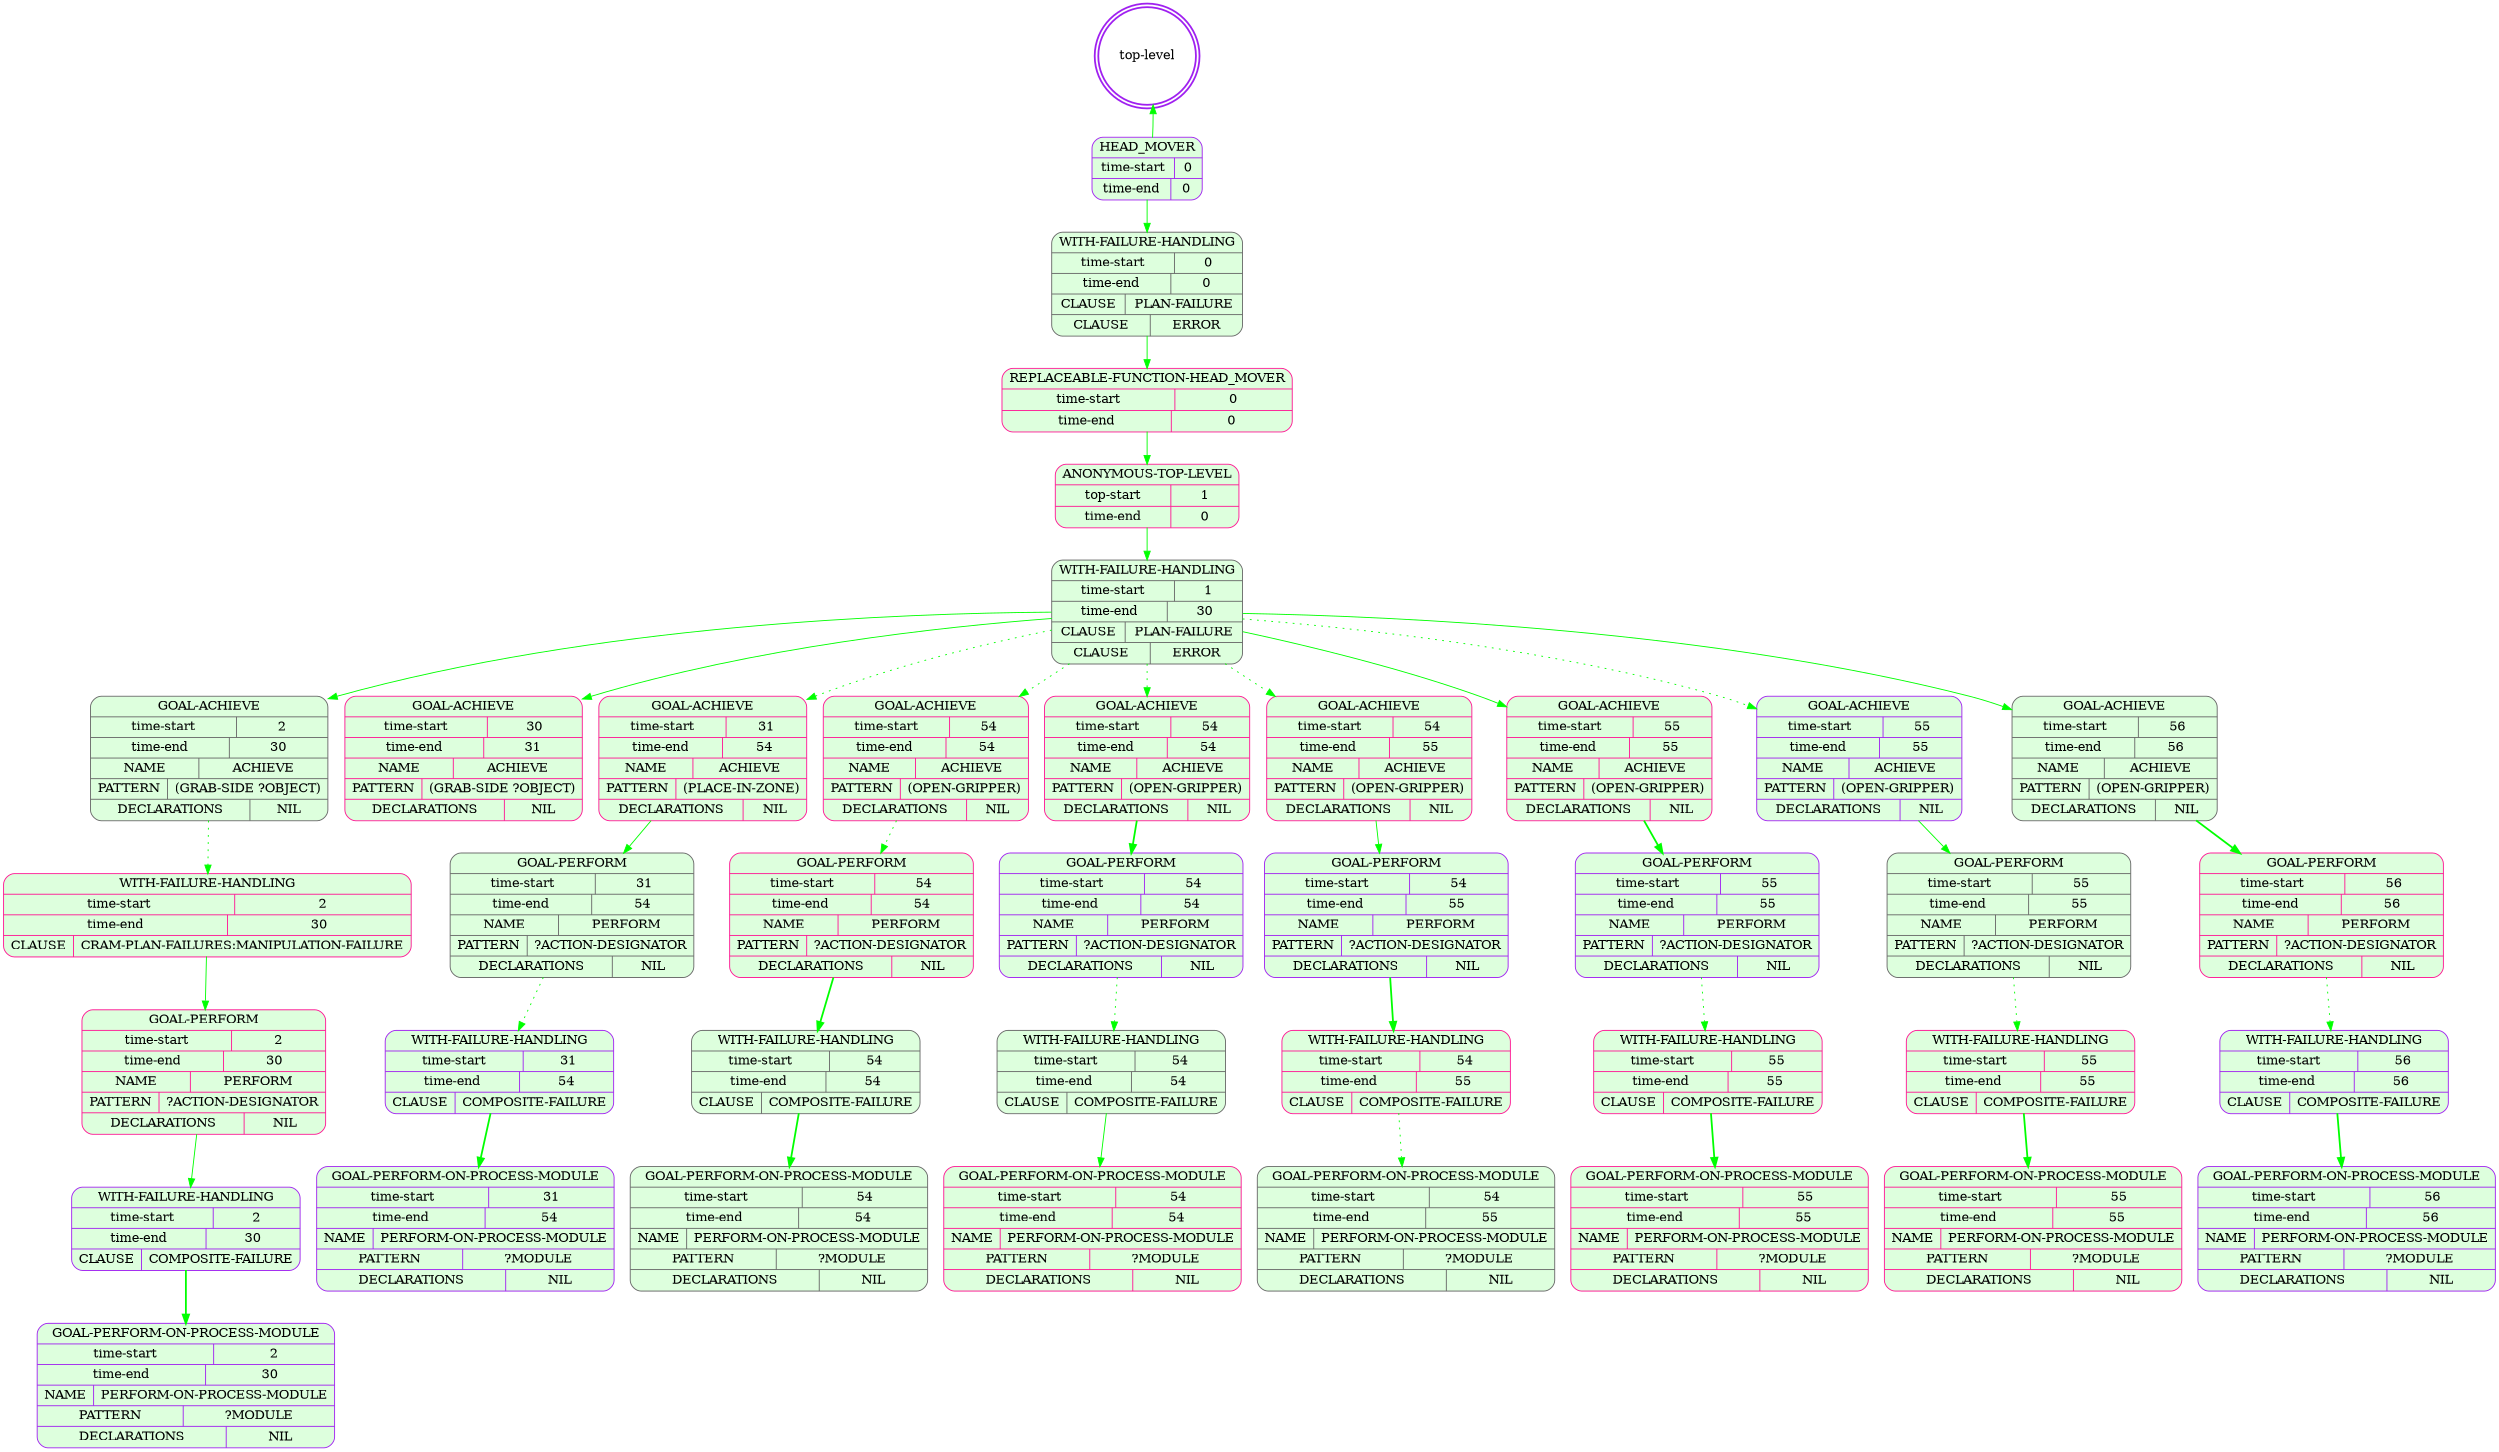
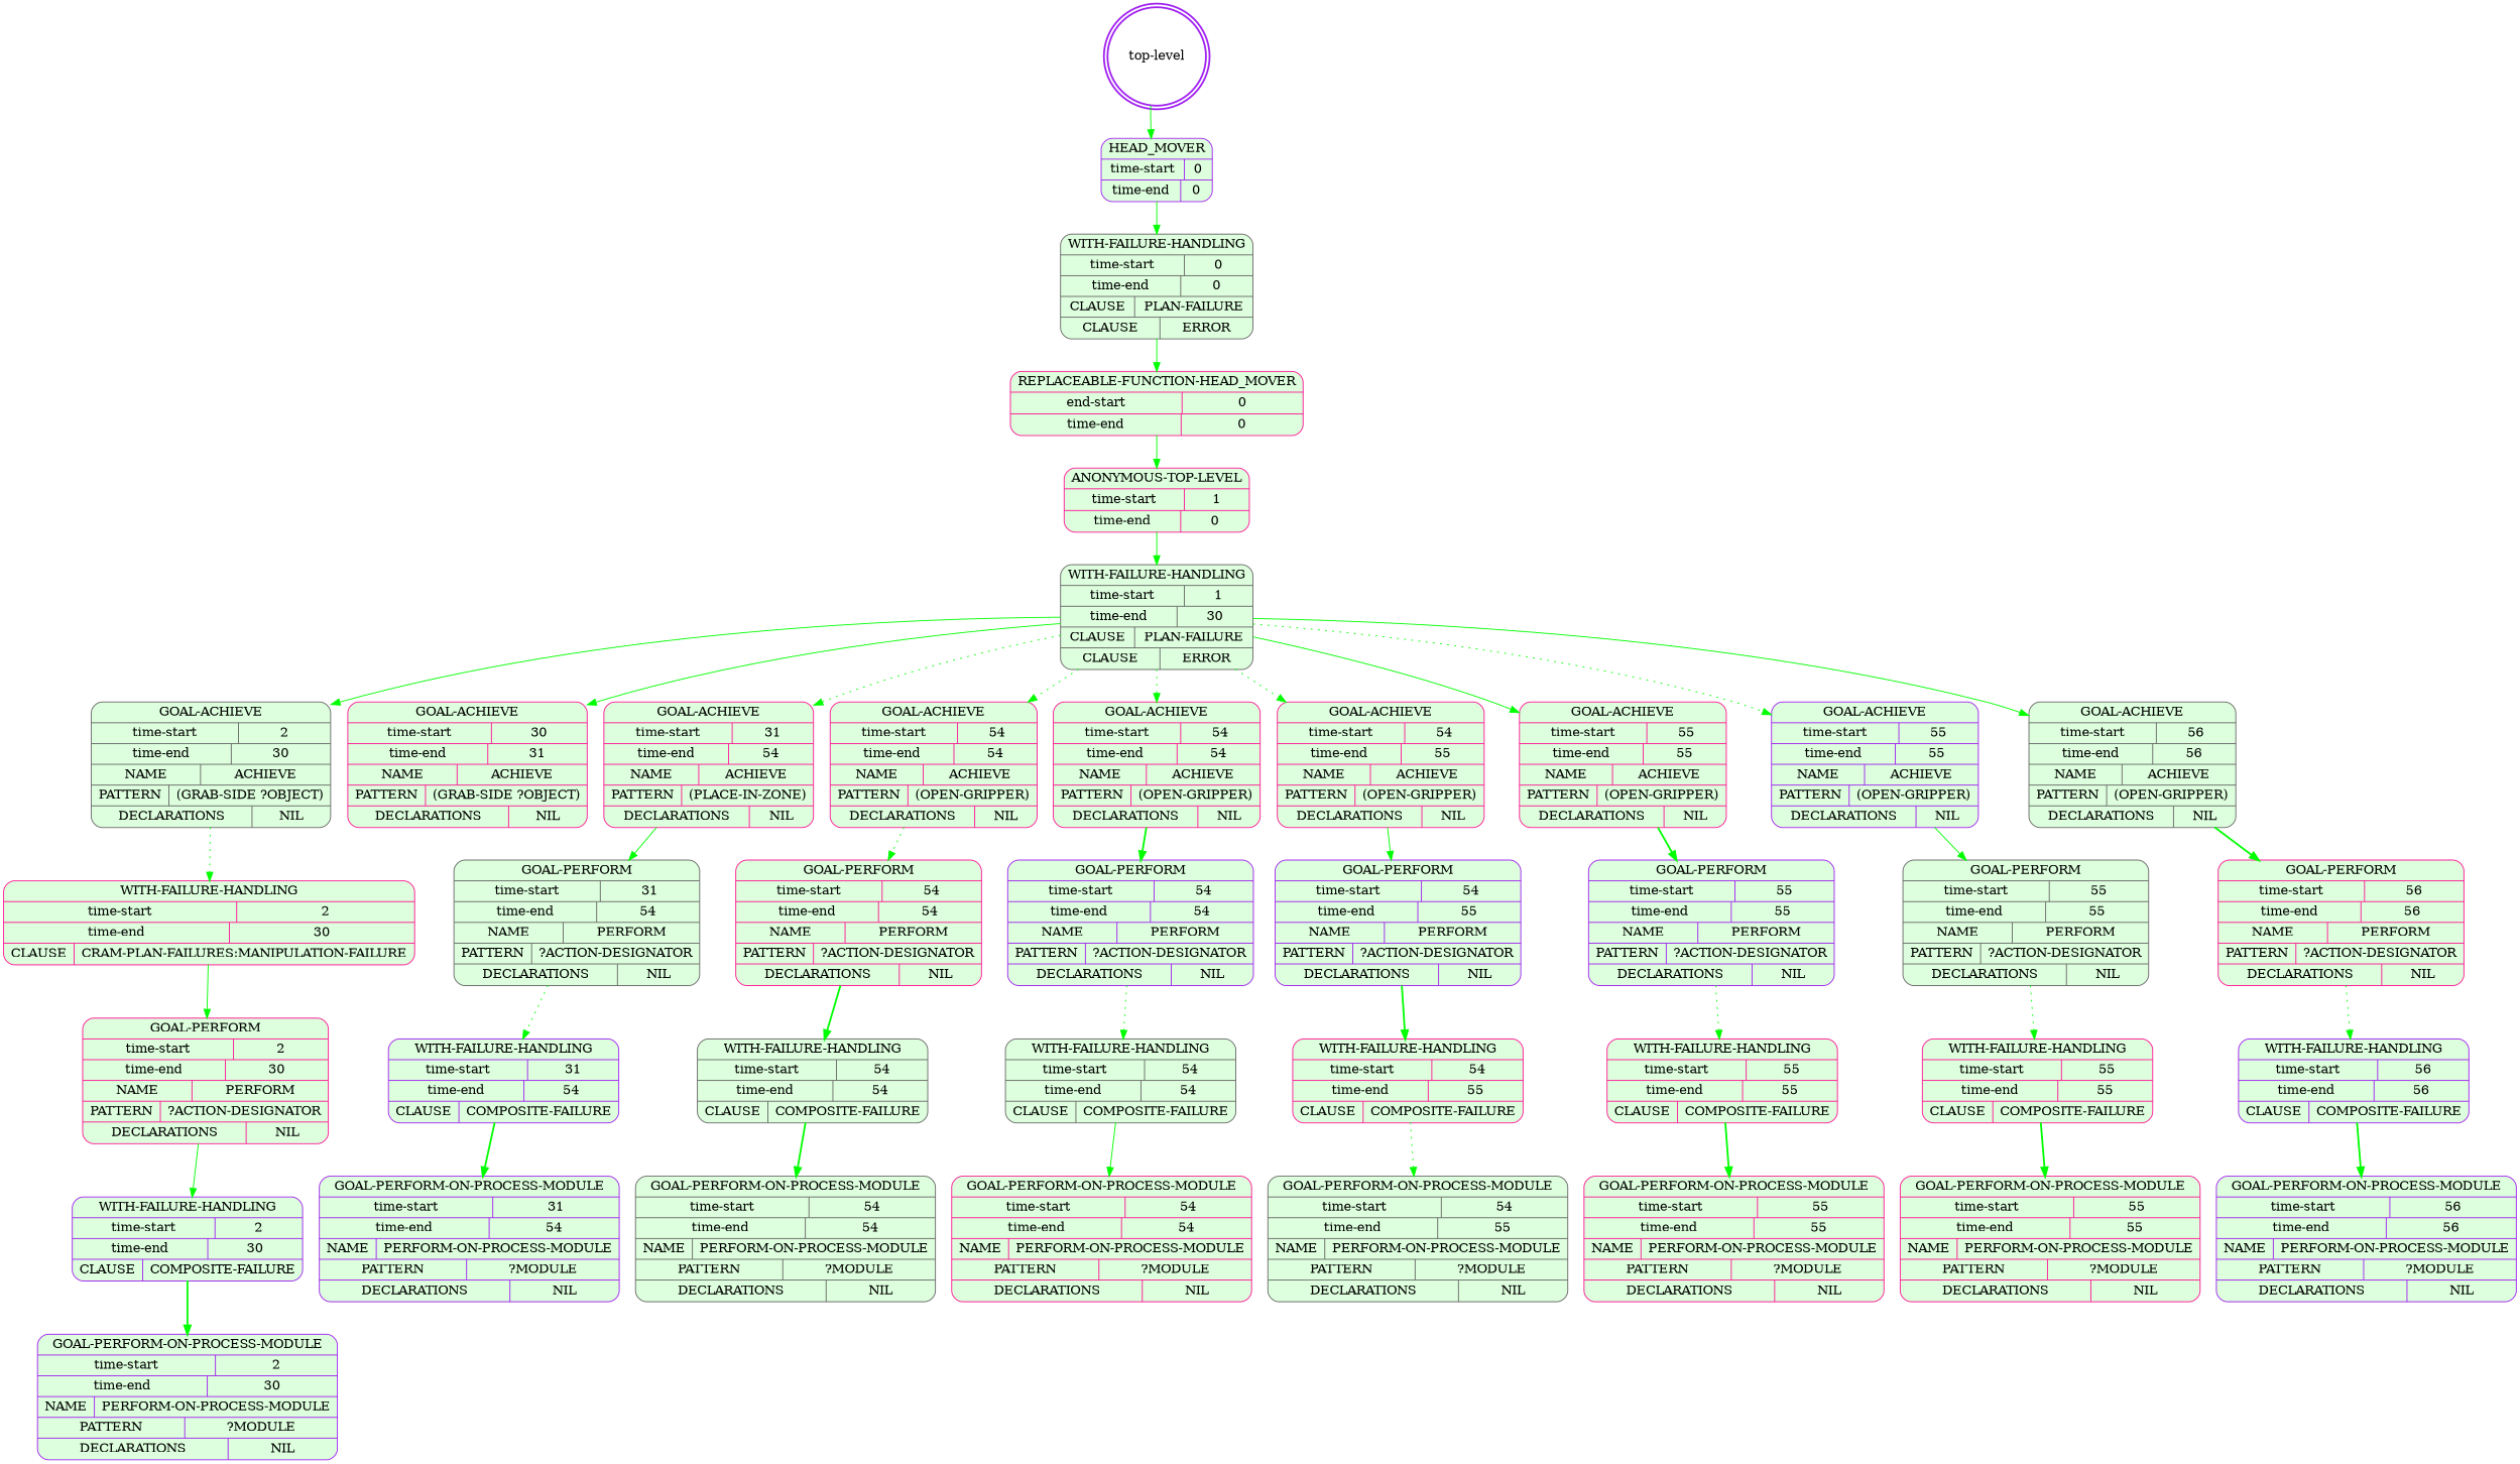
  digraph {
    node [color=deeppink shape=Mrecord style=filled fillcolor="#ddffdd"]
    edge [color=green style=solid]
    n1 [color=purple label="top-level" shape=doublecircle style=bold fillcolor=""]
    n2 [color=purple label="{HEAD_MOVER|{time-start | 0}|{time-end | 0}}"]
    n3 [color=gray40 label="{WITH-FAILURE-HANDLING|{time-start | 0}|{time-end | 0}|{CLAUSE | PLAN-FAILURE}|{CLAUSE | ERROR}}"]
-   n4 [label="{REPLACEABLE-FUNCTION-HEAD_MOVER|{time-start | 0}|{time-end | 0}}"]
-   n5 [label="{ANONYMOUS-TOP-LEVEL|{top-start | 1}|{time-end | 0}}"]
+   n4 [label="{REPLACEABLE-FUNCTION-HEAD_MOVER|{end-start | 0}|{time-end | 0}}"]
+   n5 [label="{ANONYMOUS-TOP-LEVEL|{time-start | 1}|{time-end | 0}}"]
    n6 [color=gray40 label="{WITH-FAILURE-HANDLING|{time-start | 1}|{time-end | 30}|{CLAUSE | PLAN-FAILURE}|{CLAUSE | ERROR}}"]
    n7 [color=gray40 label="{GOAL-ACHIEVE|{time-start | 2}|{time-end | 30}|{NAME | ACHIEVE}|{PATTERN | (GRAB-SIDE ?OBJECT)}|{DECLARATIONS | NIL}}"]
    n8 [label="{GOAL-ACHIEVE|{time-start | 30}|{time-end | 31}|{NAME | ACHIEVE}|{PATTERN | (GRAB-SIDE ?OBJECT)}|{DECLARATIONS | NIL}}"]
    n9 [label="{GOAL-ACHIEVE|{time-start | 31}|{time-end | 54}|{NAME | ACHIEVE}|{PATTERN | (PLACE-IN-ZONE)}|{DECLARATIONS | NIL}}"]
    n10 [label="{GOAL-ACHIEVE|{time-start | 54}|{time-end | 54}|{NAME | ACHIEVE}|{PATTERN | (OPEN-GRIPPER)}|{DECLARATIONS | NIL}}"]
    n11 [label="{GOAL-ACHIEVE|{time-start | 54}|{time-end | 54}|{NAME | ACHIEVE}|{PATTERN | (OPEN-GRIPPER)}|{DECLARATIONS | NIL}}"]
    n12 [label="{GOAL-ACHIEVE|{time-start | 54}|{time-end | 55}|{NAME | ACHIEVE}|{PATTERN | (OPEN-GRIPPER)}|{DECLARATIONS | NIL}}"]
    n13 [label="{GOAL-ACHIEVE|{time-start | 55}|{time-end | 55}|{NAME | ACHIEVE}|{PATTERN | (OPEN-GRIPPER)}|{DECLARATIONS | NIL}}"]
    n14 [color=purple label="{GOAL-ACHIEVE|{time-start | 55}|{time-end | 55}|{NAME | ACHIEVE}|{PATTERN | (OPEN-GRIPPER)}|{DECLARATIONS | NIL}}"]
    n15 [color=gray40 label="{GOAL-ACHIEVE|{time-start | 56}|{time-end | 56}|{NAME | ACHIEVE}|{PATTERN | (OPEN-GRIPPER)}|{DECLARATIONS | NIL}}"]
    n16 [label="{WITH-FAILURE-HANDLING|{time-start | 2}|{time-end | 30}|{CLAUSE | CRAM-PLAN-FAILURES:MANIPULATION-FAILURE}}"]
    n17 [color=gray40 label="{GOAL-PERFORM|{time-start | 31}|{time-end | 54}|{NAME | PERFORM}|{PATTERN | ?ACTION-DESIGNATOR}|{DECLARATIONS | NIL}}"]
    n18 [label="{GOAL-PERFORM|{time-start | 54}|{time-end | 54}|{NAME | PERFORM}|{PATTERN | ?ACTION-DESIGNATOR}|{DECLARATIONS | NIL}}"]
    n19 [color=purple label="{GOAL-PERFORM|{time-start | 54}|{time-end | 54}|{NAME | PERFORM}|{PATTERN | ?ACTION-DESIGNATOR}|{DECLARATIONS | NIL}}"]
    n20 [color=purple label="{GOAL-PERFORM|{time-start | 54}|{time-end | 55}|{NAME | PERFORM}|{PATTERN | ?ACTION-DESIGNATOR}|{DECLARATIONS | NIL}}"]
    n21 [color=purple label="{GOAL-PERFORM|{time-start | 55}|{time-end | 55}|{NAME | PERFORM}|{PATTERN | ?ACTION-DESIGNATOR}|{DECLARATIONS | NIL}}"]
    n22 [color=gray40 label="{GOAL-PERFORM|{time-start | 55}|{time-end | 55}|{NAME | PERFORM}|{PATTERN | ?ACTION-DESIGNATOR}|{DECLARATIONS | NIL}}"]
    n23 [label="{GOAL-PERFORM|{time-start | 56}|{time-end | 56}|{NAME | PERFORM}|{PATTERN | ?ACTION-DESIGNATOR}|{DECLARATIONS | NIL}}"]
    n24 [label="{GOAL-PERFORM|{time-start | 2}|{time-end | 30}|{NAME | PERFORM}|{PATTERN | ?ACTION-DESIGNATOR}|{DECLARATIONS | NIL}}"]
    n25 [color=purple label="{WITH-FAILURE-HANDLING|{time-start | 2}|{time-end | 30}|{CLAUSE | COMPOSITE-FAILURE}}"]
    n26 [color=purple label="{GOAL-PERFORM-ON-PROCESS-MODULE|{time-start | 2}|{time-end | 30}|{NAME | PERFORM-ON-PROCESS-MODULE}|{PATTERN | ?MODULE}|{DECLARATIONS | NIL}}"]
    n27 [color=purple label="{WITH-FAILURE-HANDLING|{time-start | 31}|{time-end | 54}|{CLAUSE | COMPOSITE-FAILURE}}"]
    n28 [color=purple label="{GOAL-PERFORM-ON-PROCESS-MODULE|{time-start | 31}|{time-end | 54}|{NAME | PERFORM-ON-PROCESS-MODULE}|{PATTERN | ?MODULE}|{DECLARATIONS | NIL}}"]
    n29 [color=gray40 label="{WITH-FAILURE-HANDLING|{time-start | 54}|{time-end | 54}|{CLAUSE | COMPOSITE-FAILURE}}"]
    n30 [color=gray40 label="{GOAL-PERFORM-ON-PROCESS-MODULE|{time-start | 54}|{time-end | 54}|{NAME | PERFORM-ON-PROCESS-MODULE}|{PATTERN | ?MODULE}|{DECLARATIONS | NIL}}"]
    n31 [color=gray40 label="{WITH-FAILURE-HANDLING|{time-start | 54}|{time-end | 54}|{CLAUSE | COMPOSITE-FAILURE}}"]
    n32 [label="{GOAL-PERFORM-ON-PROCESS-MODULE|{time-start | 54}|{time-end | 54}|{NAME | PERFORM-ON-PROCESS-MODULE}|{PATTERN | ?MODULE}|{DECLARATIONS | NIL}}"]
    n33 [label="{WITH-FAILURE-HANDLING|{time-start | 54}|{time-end | 55}|{CLAUSE | COMPOSITE-FAILURE}}"]
    n34 [color=gray40 label="{GOAL-PERFORM-ON-PROCESS-MODULE|{time-start | 54}|{time-end | 55}|{NAME | PERFORM-ON-PROCESS-MODULE}|{PATTERN | ?MODULE}|{DECLARATIONS | NIL}}"]
    n35 [label="{WITH-FAILURE-HANDLING|{time-start | 55}|{time-end | 55}|{CLAUSE | COMPOSITE-FAILURE}}"]
    n36 [label="{GOAL-PERFORM-ON-PROCESS-MODULE|{time-start | 55}|{time-end | 55}|{NAME | PERFORM-ON-PROCESS-MODULE}|{PATTERN | ?MODULE}|{DECLARATIONS | NIL}}"]
    n37 [label="{WITH-FAILURE-HANDLING|{time-start | 55}|{time-end | 55}|{CLAUSE | COMPOSITE-FAILURE}}"]
    n38 [label="{GOAL-PERFORM-ON-PROCESS-MODULE|{time-start | 55}|{time-end | 55}|{NAME | PERFORM-ON-PROCESS-MODULE}|{PATTERN | ?MODULE}|{DECLARATIONS | NIL}}"]
    n39 [color=purple label="{WITH-FAILURE-HANDLING|{time-start | 56}|{time-end | 56}|{CLAUSE | COMPOSITE-FAILURE}}"]
    n40 [color=purple label="{GOAL-PERFORM-ON-PROCESS-MODULE|{time-start | 56}|{time-end | 56}|{NAME | PERFORM-ON-PROCESS-MODULE}|{PATTERN | ?MODULE}|{DECLARATIONS | NIL}}"]
-   n2 -> n1
+   n1 -> n2
    n2 -> n3
    n3 -> n4
    n4 -> n5
    n5 -> n6
    n6 -> n7
    n6 -> n8
    n6 -> n9 [style=dotted]
    n6 -> n10 [style=dotted]
    n6 -> n11 [style=dotted]
    n6 -> n12 [style=dotted]
    n6 -> n13
    n6 -> n14 [style=dotted]
    n6 -> n15
    n7 -> n16 [style=dotted]
    n9 -> n17
    n10 -> n18 [style=dotted]
    n11 -> n19 [style=bold]
    n12 -> n20
    n13 -> n21 [style=bold]
    n14 -> n22
    n15 -> n23 [style=bold]
    n16 -> n24
    n17 -> n27 [style=dotted]
    n18 -> n29 [style=bold]
    n19 -> n31 [style=dotted]
    n20 -> n33 [style=bold]
    n21 -> n35 [style=dotted]
    n22 -> n37 [style=dotted]
    n23 -> n39 [style=dotted]
    n24 -> n25
    n25 -> n26 [style=bold]
    n27 -> n28 [style=bold]
    n29 -> n30 [style=bold]
    n31 -> n32
    n33 -> n34 [style=dotted]
    n35 -> n36 [style=bold]
    n37 -> n38 [style=bold]
    n39 -> n40 [style=bold]
  }
